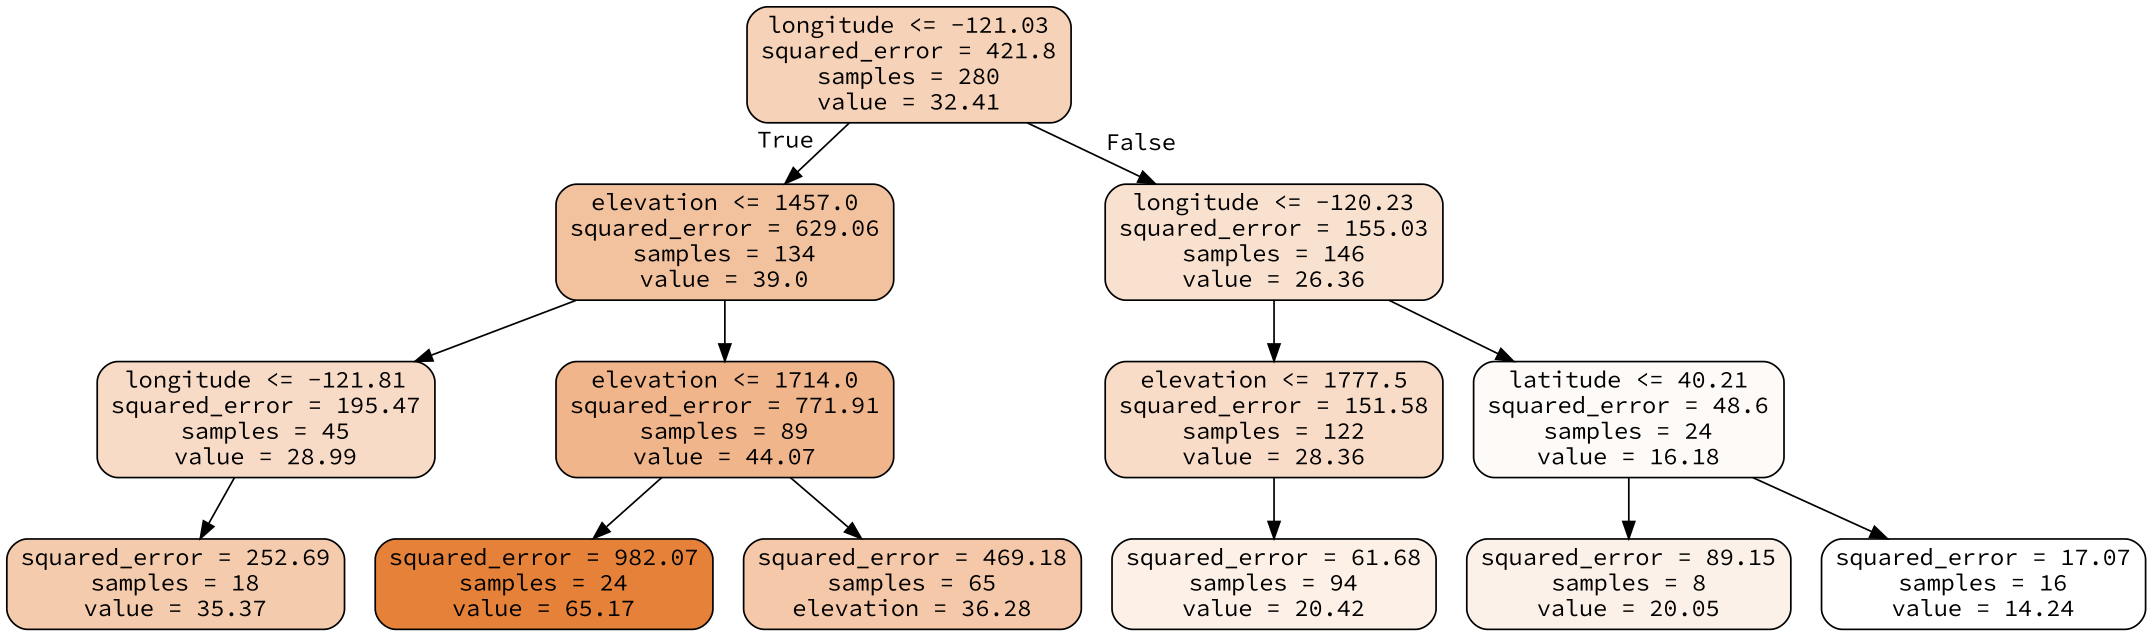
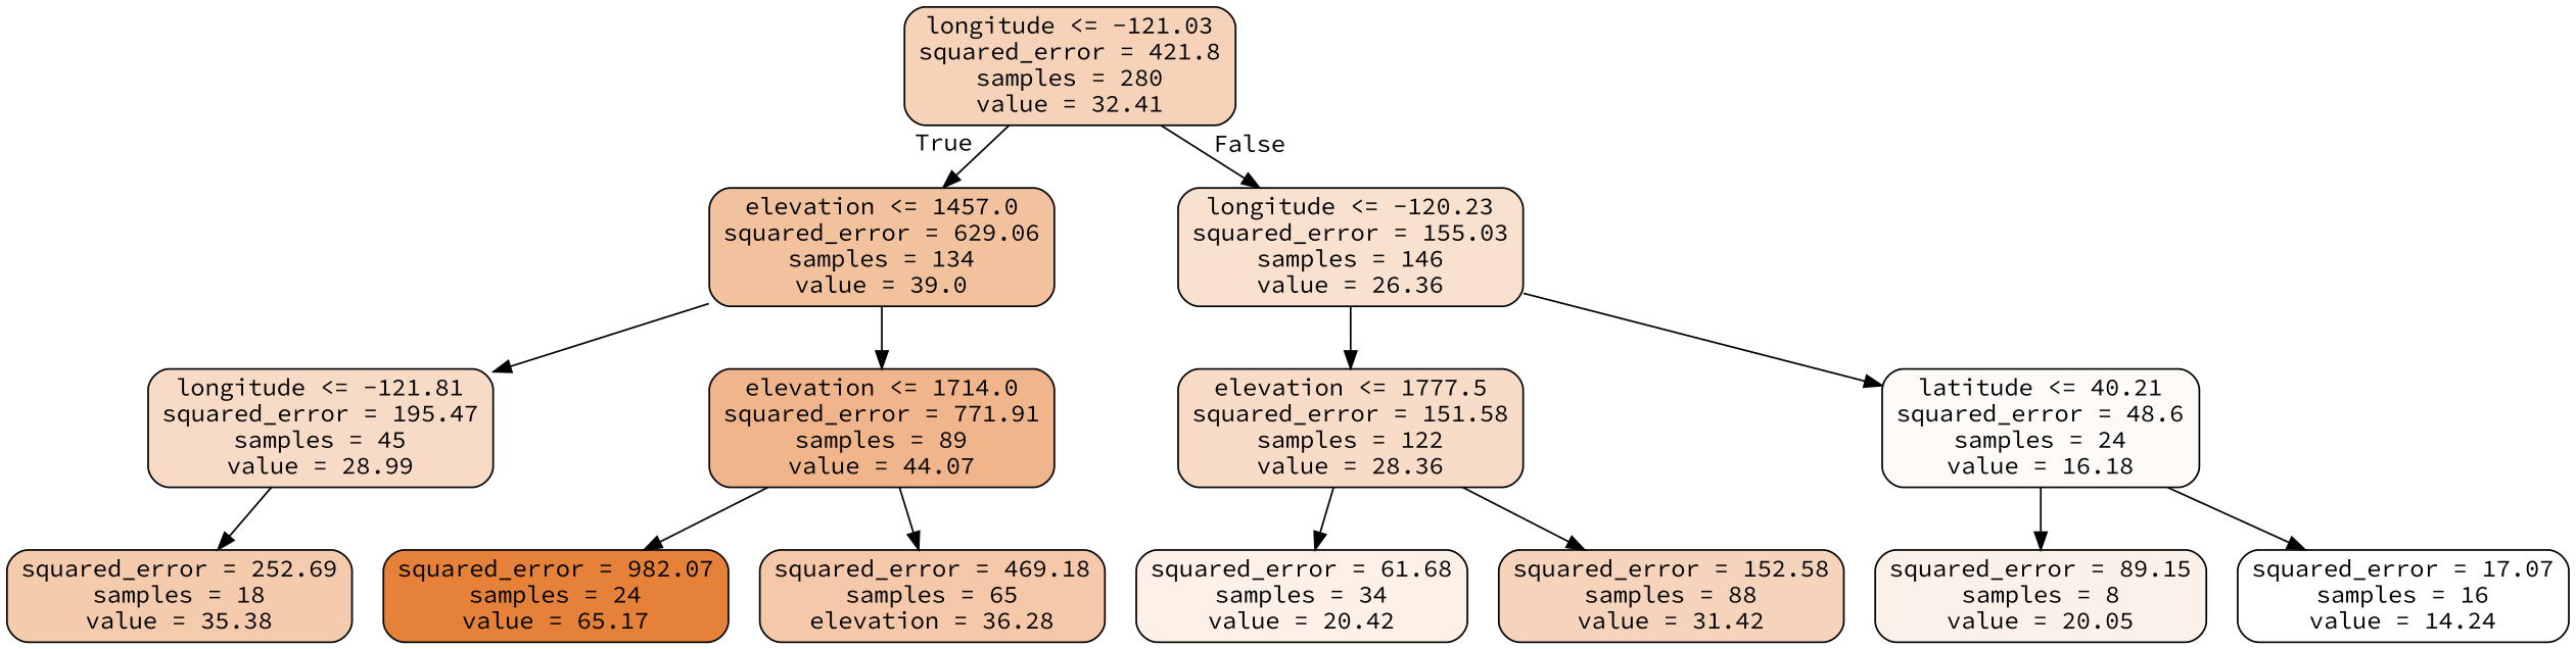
  digraph {
    fontname="Source Code Pro"
    node [color=black fontname="Source Code Pro" shape=box style="filled, rounded"]
    edge [fontname="Source Code Pro"]
    n1 [fillcolor="#f6d2b8" label="longitude <= -121.03\nsquared_error = 421.8\nsamples = 280\nvalue = 32.41"]
    n2 [fillcolor="#f2c29f" label="elevation <= 1457.0\nsquared_error = 629.06\nsamples = 134\nvalue = 39.0"]
    n3 [fillcolor="#f9e1d0" label="longitude <= -120.23\nsquared_error = 155.03\nsamples = 146\nvalue = 26.36"]
    n4 [fillcolor="#f7dbc6" label="longitude <= -121.81\nsquared_error = 195.47\nsamples = 45\nvalue = 28.99"]
    n5 [fillcolor="#f0b58b" label="elevation <= 1714.0\nsquared_error = 771.91\nsamples = 89\nvalue = 44.07"]
    n6 [fillcolor="#f8dcc8" label="elevation <= 1777.5\nsquared_error = 151.58\nsamples = 122\nvalue = 28.36"]
    n7 [fillcolor="#fefaf7" label="latitude <= 40.21\nsquared_error = 48.6\nsamples = 24\nvalue = 16.18"]
-   n8 [fillcolor="#f4cbad" label="squared_error = 252.69\nsamples = 18\nvalue = 35.37"]
+   n8 [fillcolor="#f4cbad" label="squared_error = 252.69\nsamples = 18\nvalue = 35.38"]
    n9 [fillcolor="#e58139" label="squared_error = 982.07\nsamples = 24\nvalue = 65.17"]
    n10 [fillcolor="#f4c8a9" label="squared_error = 469.18\nsamples = 65\nelevation = 36.28"]
-   n11 [fillcolor="#fcf0e7" label="squared_error = 61.68\nsamples = 94\nvalue = 20.42"]
+   n11 [fillcolor="#fcf0e7" label="squared_error = 61.68\nsamples = 34\nvalue = 20.42"]
+   n12 [fillcolor="#f6d4bc" label="squared_error = 152.58\nsamples = 88\nvalue = 31.42"]
    n13 [fillcolor="#fcf1e8" label="squared_error = 89.15\nsamples = 8\nvalue = 20.05"]
    n14 [fillcolor="#ffffff" label="squared_error = 17.07\nsamples = 16\nvalue = 14.24"]
    n1 -> n2 [headlabel=True labelangle=45 labeldistance=2.5]
    n1 -> n3 [headlabel=False labelangle=-45 labeldistance=2.5]
    n2 -> n4
    n2 -> n5
    n3 -> n6
    n3 -> n7
    n4 -> n8
    n5 -> n9
    n5 -> n10
    n6 -> n11
+   n6 -> n12
    n7 -> n13
    n7 -> n14
  }
